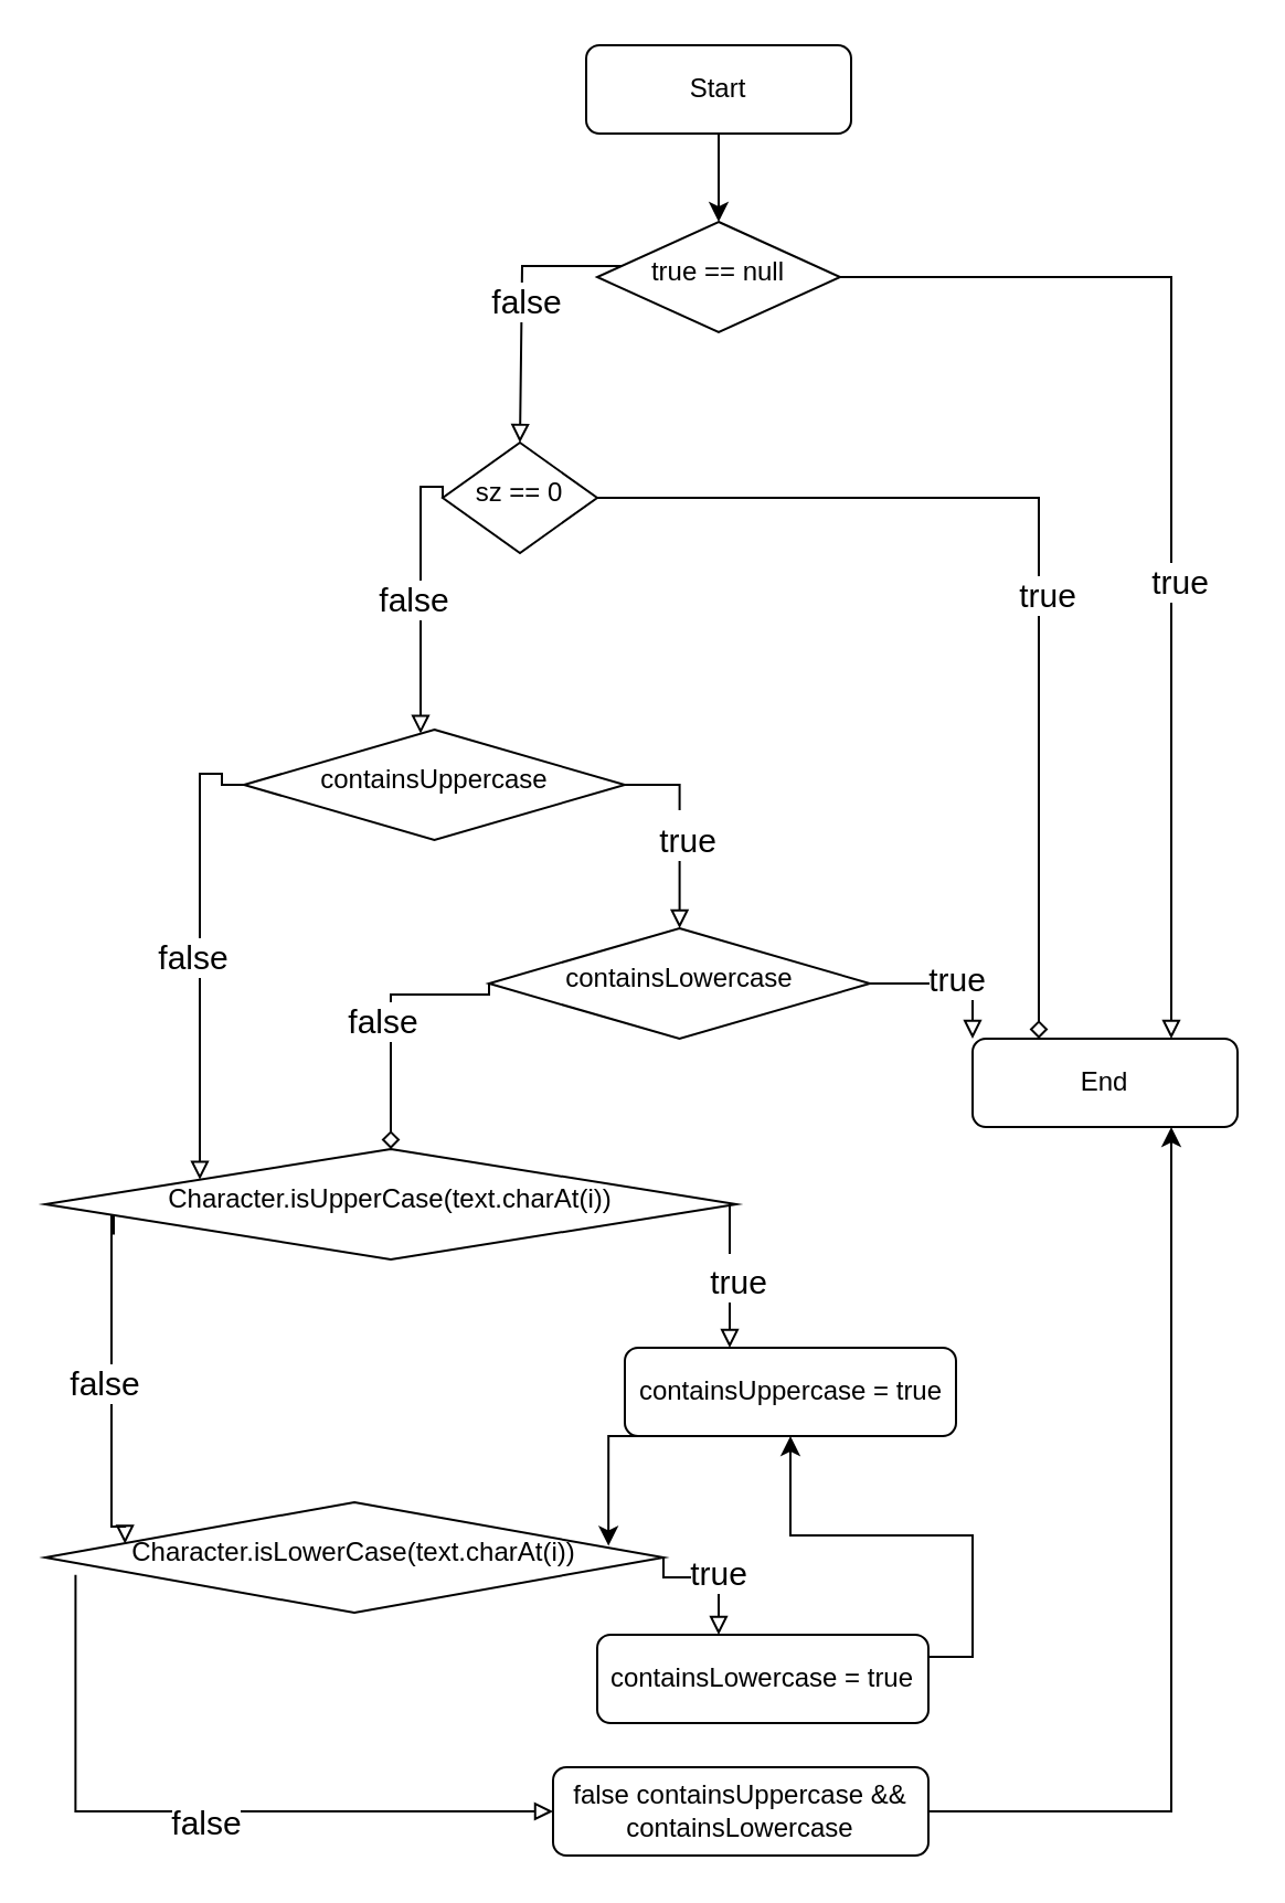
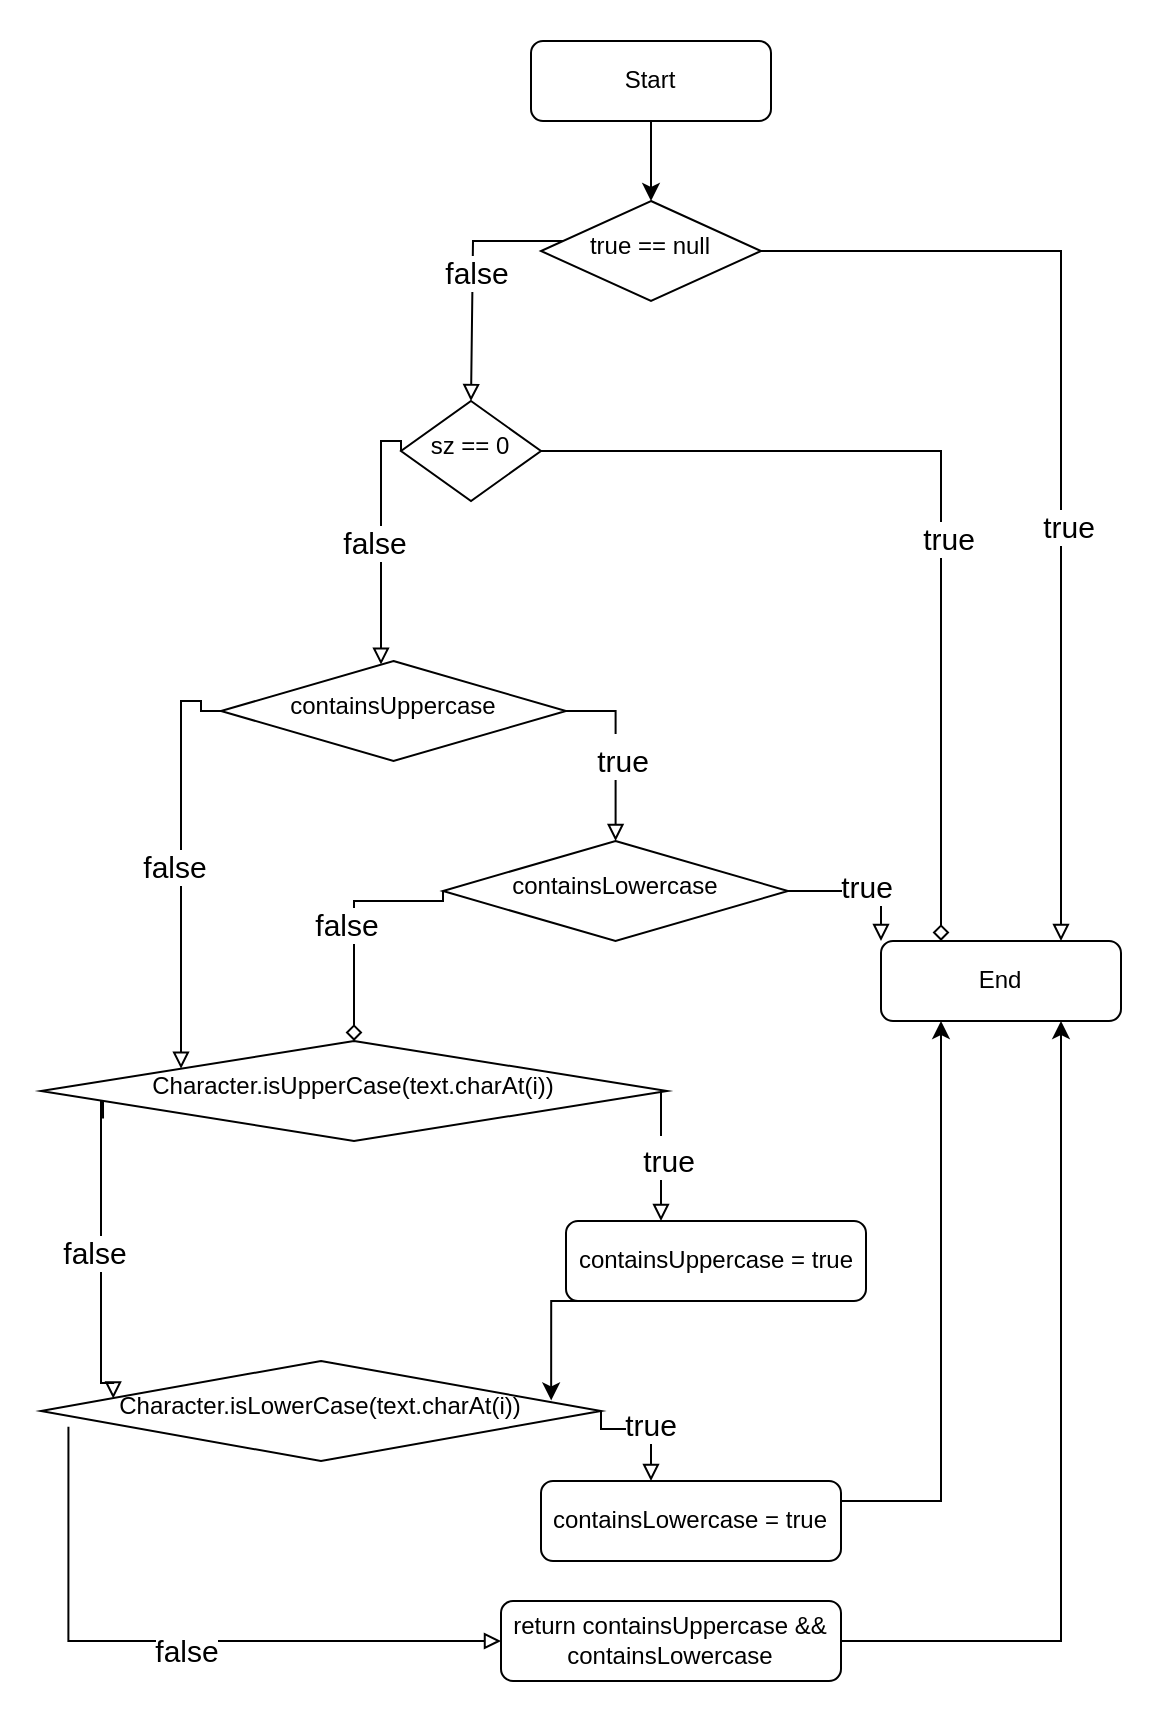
  <mxCell id="0" />
  <mxCell id="1" parent="0" />
  <mxCell id="2" value="true == null" style="rhombus;whiteSpace=wrap;html=1;shadow=0;fontFamily=Helvetica;fontSize=12;align=center;strokeWidth=1;spacing=6;spacingTop=-4;" parent="1" vertex="1"><mxGeometry x="270" y="100" width="110" height="50" as="geometry" /></mxCell>
  <mxCell id="3" value="sz == 0" style="rhombus;whiteSpace=wrap;html=1;shadow=0;fontFamily=Helvetica;fontSize=12;align=center;strokeWidth=1;spacing=6;spacingTop=-4;" parent="1" vertex="1"><mxGeometry x="200" y="200" width="70" height="50" as="geometry" /></mxCell>
  <mxCell id="4" style="edgeStyle=orthogonalEdgeStyle;rounded=0;orthogonalLoop=1;jettySize=auto;html=1;endArrow=block;endFill=0;entryX=0.75;entryY=0;entryDx=0;entryDy=0;" parent="1" source="2" target="14" edge="1"><mxGeometry relative="1" as="geometry"><Array as="points"><mxPoint x="530" y="125" /></Array><mxPoint x="437" y="190" as="targetPoint" /></mxGeometry></mxCell>
  <mxCell id="5" value="true" style="edgeLabel;html=1;align=center;verticalAlign=middle;resizable=0;points=[];fontSize=15;" parent="4" vertex="1" connectable="0"><mxGeometry x="0.159" y="3" relative="1" as="geometry"><mxPoint as="offset" /></mxGeometry></mxCell>
  <mxCell id="6" style="edgeStyle=orthogonalEdgeStyle;rounded=0;orthogonalLoop=1;jettySize=auto;html=1;endArrow=block;endFill=0;fontSize=14;entryX=0.5;entryY=0;entryDx=0;entryDy=0;" parent="1" source="2" target="3" edge="1"><mxGeometry relative="1" as="geometry"><mxPoint x="238.48" y="231.72" as="targetPoint" /><Array as="points"><mxPoint x="236" y="120" /></Array></mxGeometry></mxCell>
  <mxCell id="7" value="false" style="edgeLabel;html=1;align=center;verticalAlign=middle;resizable=0;points=[];fontSize=15;" parent="6" vertex="1" connectable="0"><mxGeometry x="-0.048" y="2" relative="1" as="geometry"><mxPoint as="offset" /></mxGeometry></mxCell>
  <mxCell id="8" style="edgeStyle=orthogonalEdgeStyle;rounded=0;orthogonalLoop=1;jettySize=auto;html=1;endArrow=diamond;endFill=0;fontSize=14;exitX=1;exitY=0.5;exitDx=0;exitDy=0;entryX=0.25;entryY=0;entryDx=0;entryDy=0;" parent="1" source="3" target="14" edge="1"><mxGeometry relative="1" as="geometry"><mxPoint x="240" y="310" as="sourcePoint" /><Array as="points" /><mxPoint x="343" y="355" as="targetPoint" /></mxGeometry></mxCell>
  <mxCell id="9" value="true" style="edgeLabel;html=1;align=center;verticalAlign=middle;resizable=0;points=[];fontSize=15;" parent="8" vertex="1" connectable="0"><mxGeometry x="0.09" y="3" relative="1" as="geometry"><mxPoint as="offset" /></mxGeometry></mxCell>
  <mxCell id="10" value="Start" style="rounded=1;whiteSpace=wrap;html=1;fontSize=12;glass=0;strokeWidth=1;shadow=0;" parent="1" vertex="1"><mxGeometry x="265" y="20" width="120" height="40" as="geometry" /></mxCell>
  <mxCell id="11" style="edgeStyle=orthogonalEdgeStyle;rounded=0;orthogonalLoop=1;jettySize=auto;html=1;" parent="1" source="10" target="2" edge="1"><mxGeometry relative="1" as="geometry"><mxPoint x="350" y="435" as="sourcePoint" /><mxPoint x="325" y="20" as="targetPoint" /></mxGeometry></mxCell>
  <mxCell id="12" style="edgeStyle=orthogonalEdgeStyle;rounded=0;orthogonalLoop=1;jettySize=auto;html=1;exitX=0;exitY=0.5;exitDx=0;exitDy=0;endArrow=block;endFill=0;" parent="1" source="3" target="15" edge="1"><mxGeometry relative="1" as="geometry"><Array as="points"><mxPoint x="200" y="220" /><mxPoint x="190" y="220" /></Array><mxPoint x="190" y="390" as="targetPoint" /></mxGeometry></mxCell>
  <mxCell id="13" value="false" style="edgeLabel;html=1;align=center;verticalAlign=middle;resizable=0;points=[];fontSize=15;" parent="12" vertex="1" connectable="0"><mxGeometry x="0.029" y="-4" relative="1" as="geometry"><mxPoint as="offset" /></mxGeometry></mxCell>
  <mxCell id="14" value="End" style="rounded=1;whiteSpace=wrap;html=1;fontSize=12;glass=0;strokeWidth=1;shadow=0;" vertex="1" parent="1"><mxGeometry x="440" y="470" width="120" height="40" as="geometry" /></mxCell>
  <mxCell id="15" value="containsUppercase" style="rhombus;whiteSpace=wrap;html=1;shadow=0;fontFamily=Helvetica;fontSize=12;align=center;strokeWidth=1;spacing=6;spacingTop=-4;" vertex="1" parent="1"><mxGeometry x="110" y="330" width="172.5" height="50" as="geometry" /></mxCell>
  <mxCell id="16" value="containsLowercase" style="rhombus;whiteSpace=wrap;html=1;shadow=0;fontFamily=Helvetica;fontSize=12;align=center;strokeWidth=1;spacing=6;spacingTop=-4;" vertex="1" parent="1"><mxGeometry x="221" y="420" width="172.5" height="50" as="geometry" /></mxCell>
  <mxCell id="17" value="Character.isUpperCase(text.charAt(i))" style="rhombus;whiteSpace=wrap;html=1;shadow=0;fontFamily=Helvetica;fontSize=12;align=center;strokeWidth=1;spacing=6;spacingTop=-4;" vertex="1" parent="1"><mxGeometry x="20" y="520" width="313" height="50" as="geometry" /></mxCell>
  <mxCell id="18" value="Character.isLowerCase(text.charAt(i))" style="rhombus;whiteSpace=wrap;html=1;shadow=0;fontFamily=Helvetica;fontSize=12;align=center;strokeWidth=1;spacing=6;spacingTop=-4;" vertex="1" parent="1"><mxGeometry x="20" y="680" width="280" height="50" as="geometry" /></mxCell>
  <mxCell id="19" style="edgeStyle=orthogonalEdgeStyle;rounded=0;orthogonalLoop=1;jettySize=auto;html=1;exitX=0;exitY=0.5;exitDx=0;exitDy=0;endArrow=block;endFill=0;" edge="1" parent="1" source="15" target="17"><mxGeometry relative="1" as="geometry"><Array as="points"><mxPoint x="100" y="355" /><mxPoint x="100" y="350" /><mxPoint x="90" y="350" /></Array><mxPoint x="100" y="355" as="sourcePoint" /><mxPoint x="90" y="462" as="targetPoint" /></mxGeometry></mxCell>
  <mxCell id="20" value="false" style="edgeLabel;html=1;align=center;verticalAlign=middle;resizable=0;points=[];fontSize=15;" vertex="1" connectable="0" parent="19"><mxGeometry x="0.029" y="-4" relative="1" as="geometry"><mxPoint as="offset" /></mxGeometry></mxCell>
  <mxCell id="21" value="v&lt;span style=&quot;color: rgba(0, 0, 0, 0); font-family: monospace; font-size: 0px; text-align: start; background-color: rgb(251, 251, 251);&quot;&gt;%3CmxGraphModel%3E%3Croot%3E%3CmxCell%20id%3D%220%22%2F%3E%3CmxCell%20id%3D%221%22%20parent%3D%220%22%2F%3E%3CmxCell%20id%3D%222%22%20style%3D%22edgeStyle%3DorthogonalEdgeStyle%3Brounded%3D0%3BorthogonalLoop%3D1%3BjettySize%3Dauto%3Bhtml%3D1%3BendArrow%3Dblock%3BendFill%3D0%3BfontSize%3D14%3BexitX%3D1%3BexitY%3D0.5%3BexitDx%3D0%3BexitDy%3D0%3B%22%20edge%3D%221%22%20parent%3D%221%22%3E%3CmxGeometry%20relative%3D%221%22%20as%3D%22geometry%22%3E%3CmxPoint%20x%3D%22303%22%20y%3D%22755%22%20as%3D%22sourcePoint%22%2F%3E%3CArray%20as%3D%22points%22%2F%3E%3CmxPoint%20x%3D%22327%22%20y%3D%22820%22%20as%3D%22targetPoint%22%2F%3E%3C%2FmxGeometry%3E%3C%2FmxCell%3E%3CmxCell%20id%3D%223%22%20value%3D%22true%22%20style%3D%22edgeLabel%3Bhtml%3D1%3Balign%3Dcenter%3BverticalAlign%3Dmiddle%3Bresizable%3D0%3Bpoints%3D%5B%5D%3BfontSize%3D15%3B%22%20vertex%3D%221%22%20connectable%3D%220%22%20parent%3D%222%22%3E%3CmxGeometry%20x%3D%220.09%22%20y%3D%223%22%20relative%3D%221%22%20as%3D%22geometry%22%3E%3CmxPoint%20as%3D%22offset%22%2F%3E%3C%2FmxGeometry%3E%3C%2FmxCell%3E%3C%2Froot%3E%3C%2FmxGraphModel%3E&lt;/span&gt;" style="edgeStyle=orthogonalEdgeStyle;rounded=0;orthogonalLoop=1;jettySize=auto;html=1;endArrow=block;endFill=0;fontSize=14;exitX=1;exitY=0.5;exitDx=0;exitDy=0;" edge="1" parent="1" source="15" target="16"><mxGeometry relative="1" as="geometry"><mxPoint x="280" y="235" as="sourcePoint" /><Array as="points" /><mxPoint x="318" y="450" as="targetPoint" /></mxGeometry></mxCell>
  <mxCell id="22" value="true" style="edgeLabel;html=1;align=center;verticalAlign=middle;resizable=0;points=[];fontSize=15;" vertex="1" connectable="0" parent="21"><mxGeometry x="0.09" y="3" relative="1" as="geometry"><mxPoint as="offset" /></mxGeometry></mxCell>
  <mxCell id="23" style="edgeStyle=orthogonalEdgeStyle;rounded=0;orthogonalLoop=1;jettySize=auto;html=1;endArrow=block;endFill=0;fontSize=14;exitX=1;exitY=0.5;exitDx=0;exitDy=0;entryX=0;entryY=0;entryDx=0;entryDy=0;" edge="1" parent="1" source="16" target="14"><mxGeometry relative="1" as="geometry"><mxPoint x="463" y="440" as="sourcePoint" /><Array as="points" /><mxPoint x="487" y="505" as="targetPoint" /></mxGeometry></mxCell>
  <mxCell id="24" value="true" style="edgeLabel;html=1;align=center;verticalAlign=middle;resizable=0;points=[];fontSize=15;" vertex="1" connectable="0" parent="23"><mxGeometry x="0.09" y="3" relative="1" as="geometry"><mxPoint as="offset" /></mxGeometry></mxCell>
  <mxCell id="25" value="containsUppercase = true" style="rounded=1;whiteSpace=wrap;html=1;fontSize=12;glass=0;strokeWidth=1;shadow=0;" vertex="1" parent="1"><mxGeometry x="282.5" y="610" width="150" height="40" as="geometry" /></mxCell>
  <mxCell id="26" value="containsLowercase = true" style="rounded=1;whiteSpace=wrap;html=1;fontSize=12;glass=0;strokeWidth=1;shadow=0;" vertex="1" parent="1"><mxGeometry x="270" y="740" width="150" height="40" as="geometry" /></mxCell>
  <mxCell id="27" style="edgeStyle=orthogonalEdgeStyle;rounded=0;orthogonalLoop=1;jettySize=auto;html=1;exitX=0;exitY=0.5;exitDx=0;exitDy=0;endArrow=diamond;endFill=0;entryX=0.5;entryY=0;entryDx=0;entryDy=0;" edge="1" parent="1" source="16" target="17"><mxGeometry relative="1" as="geometry"><Array as="points"><mxPoint x="221" y="450" /><mxPoint x="177" y="450" /></Array><mxPoint x="186.5" y="455" as="sourcePoint" /><mxPoint x="166.5" y="562" as="targetPoint" /></mxGeometry></mxCell>
  <mxCell id="28" value="false" style="edgeLabel;html=1;align=center;verticalAlign=middle;resizable=0;points=[];fontSize=15;" vertex="1" connectable="0" parent="27"><mxGeometry x="0.029" y="-4" relative="1" as="geometry"><mxPoint as="offset" /></mxGeometry></mxCell>
  <mxCell id="29" style="edgeStyle=orthogonalEdgeStyle;rounded=0;orthogonalLoop=1;jettySize=auto;html=1;exitX=0.227;exitY=0.775;exitDx=0;exitDy=0;endArrow=block;endFill=0;entryX=0.129;entryY=0.375;entryDx=0;entryDy=0;entryPerimeter=0;exitPerimeter=0;" edge="1" parent="1" target="18"><mxGeometry relative="1" as="geometry"><Array as="points"><mxPoint x="51" y="550" /><mxPoint x="50" y="550" /><mxPoint x="50" y="691" /><mxPoint x="56" y="691" /></Array><mxPoint x="51.021" y="558.75" as="sourcePoint" /><mxPoint x="55.57" y="691" as="targetPoint" /></mxGeometry></mxCell>
  <mxCell id="30" value="false" style="edgeLabel;html=1;align=center;verticalAlign=middle;resizable=0;points=[];fontSize=15;" vertex="1" connectable="0" parent="29"><mxGeometry x="0.029" y="-4" relative="1" as="geometry"><mxPoint as="offset" /></mxGeometry></mxCell>
  <mxCell id="31" value="v&lt;span style=&quot;color: rgba(0, 0, 0, 0); font-family: monospace; font-size: 0px; text-align: start; background-color: rgb(251, 251, 251);&quot;&gt;%3CmxGraphModel%3E%3Croot%3E%3CmxCell%20id%3D%220%22%2F%3E%3CmxCell%20id%3D%221%22%20parent%3D%220%22%2F%3E%3CmxCell%20id%3D%222%22%20style%3D%22edgeStyle%3DorthogonalEdgeStyle%3Brounded%3D0%3BorthogonalLoop%3D1%3BjettySize%3Dauto%3Bhtml%3D1%3BendArrow%3Dblock%3BendFill%3D0%3BfontSize%3D14%3BexitX%3D1%3BexitY%3D0.5%3BexitDx%3D0%3BexitDy%3D0%3B%22%20edge%3D%221%22%20parent%3D%221%22%3E%3CmxGeometry%20relative%3D%221%22%20as%3D%22geometry%22%3E%3CmxPoint%20x%3D%22303%22%20y%3D%22755%22%20as%3D%22sourcePoint%22%2F%3E%3CArray%20as%3D%22points%22%2F%3E%3CmxPoint%20x%3D%22327%22%20y%3D%22820%22%20as%3D%22targetPoint%22%2F%3E%3C%2FmxGeometry%3E%3C%2FmxCell%3E%3CmxCell%20id%3D%223%22%20value%3D%22true%22%20style%3D%22edgeLabel%3Bhtml%3D1%3Balign%3Dcenter%3BverticalAlign%3Dmiddle%3Bresizable%3D0%3Bpoints%3D%5B%5D%3BfontSize%3D15%3B%22%20vertex%3D%221%22%20connectable%3D%220%22%20parent%3D%222%22%3E%3CmxGeometry%20x%3D%220.09%22%20y%3D%223%22%20relative%3D%221%22%20as%3D%22geometry%22%3E%3CmxPoint%20as%3D%22offset%22%2F%3E%3C%2FmxGeometry%3E%3C%2FmxCell%3E%3C%2Froot%3E%3C%2FmxGraphModel%3E&lt;/span&gt;" style="edgeStyle=orthogonalEdgeStyle;rounded=0;orthogonalLoop=1;jettySize=auto;html=1;endArrow=block;endFill=0;fontSize=14;exitX=1;exitY=0.5;exitDx=0;exitDy=0;" edge="1" parent="1" source="17" target="25"><mxGeometry relative="1" as="geometry"><mxPoint x="300" y="600" as="sourcePoint" /><Array as="points"><mxPoint x="330" y="545" /><mxPoint x="330" y="618" /><mxPoint x="325" y="618" /></Array><mxPoint x="324" y="665" as="targetPoint" /></mxGeometry></mxCell>
  <mxCell id="32" value="true" style="edgeLabel;html=1;align=center;verticalAlign=middle;resizable=0;points=[];fontSize=15;" vertex="1" connectable="0" parent="31"><mxGeometry x="0.09" y="3" relative="1" as="geometry"><mxPoint as="offset" /></mxGeometry></mxCell>
  <mxCell id="33" style="edgeStyle=orthogonalEdgeStyle;rounded=0;orthogonalLoop=1;jettySize=auto;html=1;entryX=0.911;entryY=0.394;entryDx=0;entryDy=0;exitX=0.25;exitY=1;exitDx=0;exitDy=0;entryPerimeter=0;" edge="1" parent="1" source="25" target="18"><mxGeometry relative="1" as="geometry"><mxPoint x="335" y="70" as="sourcePoint" /><mxPoint x="335" y="110" as="targetPoint" /><Array as="points"><mxPoint x="275" y="650" /></Array></mxGeometry></mxCell>
  <mxCell id="34" value="v&lt;span style=&quot;color: rgba(0, 0, 0, 0); font-family: monospace; font-size: 0px; text-align: start; background-color: rgb(251, 251, 251);&quot;&gt;%3CmxGraphModel%3E%3Croot%3E%3CmxCell%20id%3D%220%22%2F%3E%3CmxCell%20id%3D%221%22%20parent%3D%220%22%2F%3E%3CmxCell%20id%3D%222%22%20style%3D%22edgeStyle%3DorthogonalEdgeStyle%3Brounded%3D0%3BorthogonalLoop%3D1%3BjettySize%3Dauto%3Bhtml%3D1%3BendArrow%3Dblock%3BendFill%3D0%3BfontSize%3D14%3BexitX%3D1%3BexitY%3D0.5%3BexitDx%3D0%3BexitDy%3D0%3B%22%20edge%3D%221%22%20parent%3D%221%22%3E%3CmxGeometry%20relative%3D%221%22%20as%3D%22geometry%22%3E%3CmxPoint%20x%3D%22303%22%20y%3D%22755%22%20as%3D%22sourcePoint%22%2F%3E%3CArray%20as%3D%22points%22%2F%3E%3CmxPoint%20x%3D%22327%22%20y%3D%22820%22%20as%3D%22targetPoint%22%2F%3E%3C%2FmxGeometry%3E%3C%2FmxCell%3E%3CmxCell%20id%3D%223%22%20value%3D%22true%22%20style%3D%22edgeLabel%3Bhtml%3D1%3Balign%3Dcenter%3BverticalAlign%3Dmiddle%3Bresizable%3D0%3Bpoints%3D%5B%5D%3BfontSize%3D15%3B%22%20vertex%3D%221%22%20connectable%3D%220%22%20parent%3D%222%22%3E%3CmxGeometry%20x%3D%220.09%22%20y%3D%223%22%20relative%3D%221%22%20as%3D%22geometry%22%3E%3CmxPoint%20as%3D%22offset%22%2F%3E%3C%2FmxGeometry%3E%3C%2FmxCell%3E%3C%2Froot%3E%3C%2FmxGraphModel%3E&lt;/span&gt;" style="edgeStyle=orthogonalEdgeStyle;rounded=0;orthogonalLoop=1;jettySize=auto;html=1;endArrow=block;endFill=0;fontSize=14;exitX=1;exitY=0.5;exitDx=0;exitDy=0;" edge="1" parent="1" source="18" target="26"><mxGeometry relative="1" as="geometry"><mxPoint x="328" y="714" as="sourcePoint" /><Array as="points"><mxPoint x="300" y="714" /><mxPoint x="325" y="714" /></Array><mxPoint x="320" y="809" as="targetPoint" /></mxGeometry></mxCell>
  <mxCell id="35" value="true" style="edgeLabel;html=1;align=center;verticalAlign=middle;resizable=0;points=[];fontSize=15;" vertex="1" connectable="0" parent="34"><mxGeometry x="0.09" y="3" relative="1" as="geometry"><mxPoint as="offset" /></mxGeometry></mxCell>
  <mxCell id="36" style="edgeStyle=orthogonalEdgeStyle;rounded=0;orthogonalLoop=1;jettySize=auto;html=1;endArrow=block;endFill=0;entryX=0;entryY=0.5;entryDx=0;entryDy=0;exitX=0.049;exitY=0.657;exitDx=0;exitDy=0;exitPerimeter=0;" edge="1" parent="1" source="18" target="39"><mxGeometry relative="1" as="geometry"><Array as="points"><mxPoint x="34" y="820" /></Array><mxPoint x="0" y="725" as="sourcePoint" /><mxPoint x="39" y="879" as="targetPoint" /></mxGeometry></mxCell>
  <mxCell id="37" value="false" style="edgeLabel;html=1;align=center;verticalAlign=middle;resizable=0;points=[];fontSize=15;" vertex="1" connectable="0" parent="36"><mxGeometry x="0.029" y="-4" relative="1" as="geometry"><mxPoint as="offset" /></mxGeometry></mxCell>
- <mxCell id="38" style="edgeStyle=orthogonalEdgeStyle;rounded=0;orthogonalLoop=1;jettySize=auto;html=1;exitX=1;exitY=0.25;exitDx=0;exitDy=0;" edge="1" parent="1" source="26" target="25"><mxGeometry relative="1" as="geometry"><mxPoint x="338" y="690" as="sourcePoint" /><mxPoint x="310" y="715" as="targetPoint" /></mxGeometry></mxCell>
- <mxCell id="39" value="false containsUppercase &amp;&amp; containsLowercase" style="rounded=1;whiteSpace=wrap;html=1;fontSize=12;glass=0;strokeWidth=1;shadow=0;" vertex="1" parent="1"><mxGeometry x="250" y="800" width="170" height="40" as="geometry" /></mxCell>
+ <mxCell id="38" style="edgeStyle=orthogonalEdgeStyle;rounded=0;orthogonalLoop=1;jettySize=auto;html=1;entryX=0.25;entryY=1;entryDx=0;entryDy=0;exitX=1;exitY=0.25;exitDx=0;exitDy=0;" edge="1" parent="1" source="26" target="14"><mxGeometry relative="1" as="geometry"><mxPoint x="338" y="690" as="sourcePoint" /><mxPoint x="310" y="715" as="targetPoint" /></mxGeometry></mxCell>
+ <mxCell id="39" value="return containsUppercase &amp;&amp; containsLowercase" style="rounded=1;whiteSpace=wrap;html=1;fontSize=12;glass=0;strokeWidth=1;shadow=0;" vertex="1" parent="1"><mxGeometry x="250" y="800" width="170" height="40" as="geometry" /></mxCell>
  <mxCell id="40" style="edgeStyle=orthogonalEdgeStyle;rounded=0;orthogonalLoop=1;jettySize=auto;html=1;entryX=0.75;entryY=1;entryDx=0;entryDy=0;exitX=1;exitY=0.5;exitDx=0;exitDy=0;" edge="1" parent="1" source="39" target="14"><mxGeometry relative="1" as="geometry"><mxPoint x="450" y="790" as="sourcePoint" /><mxPoint x="500" y="550" as="targetPoint" /><Array as="points"><mxPoint x="530" y="820" /></Array></mxGeometry></mxCell>
